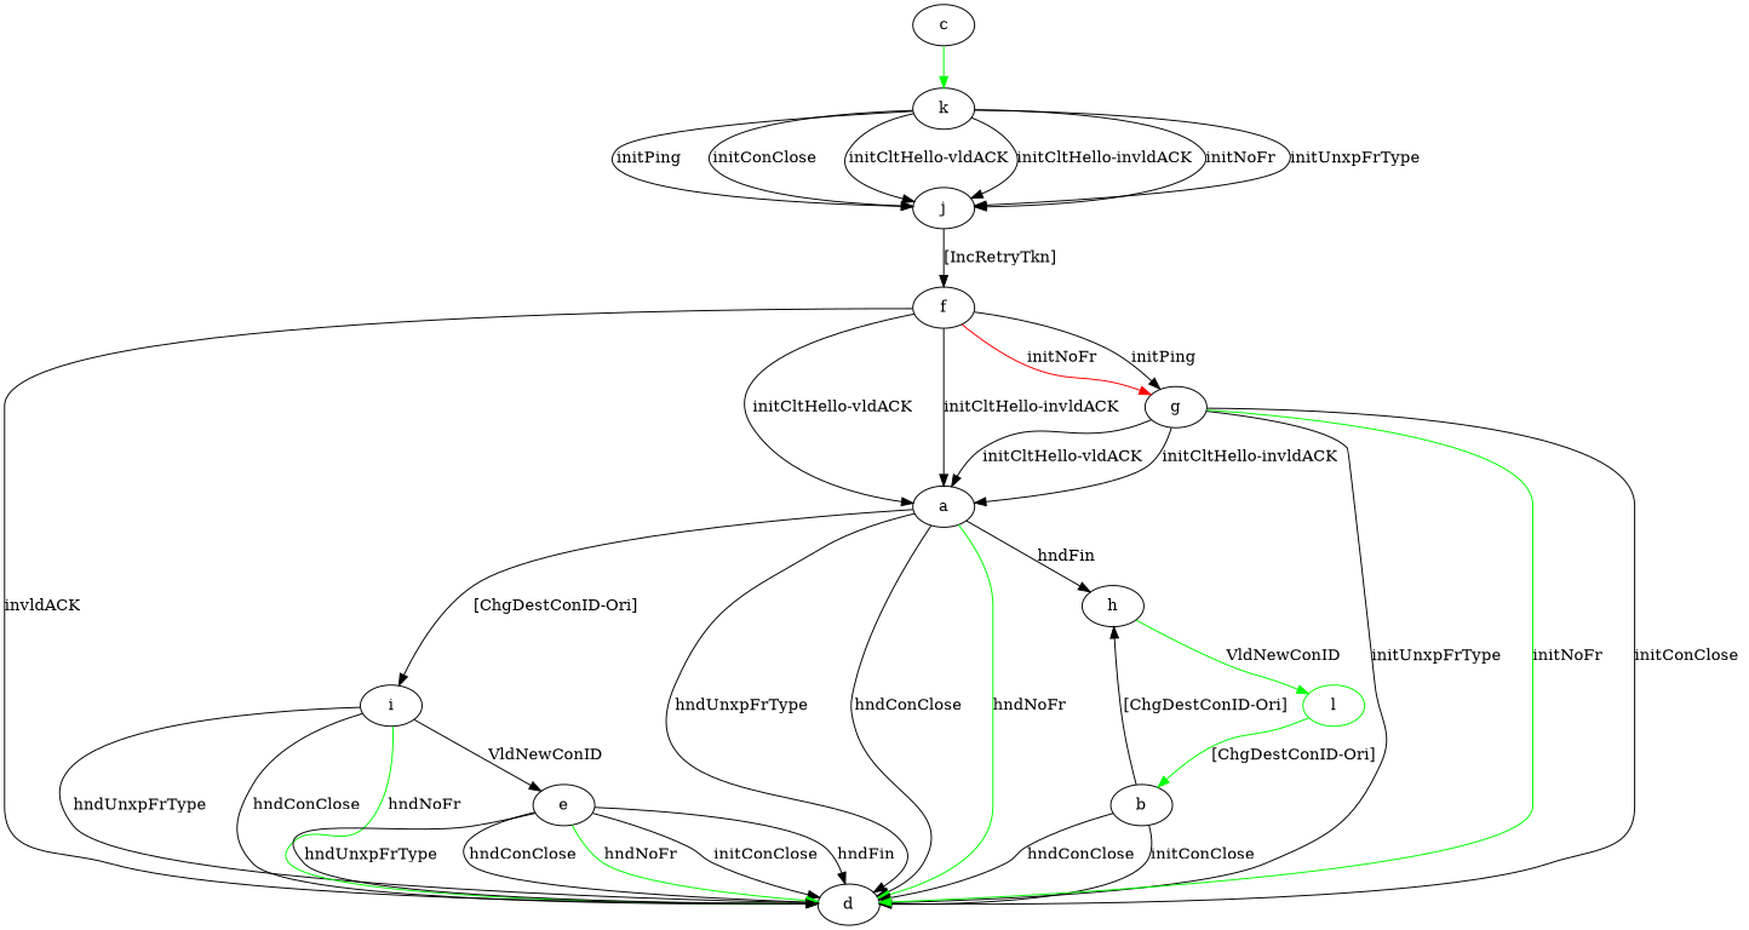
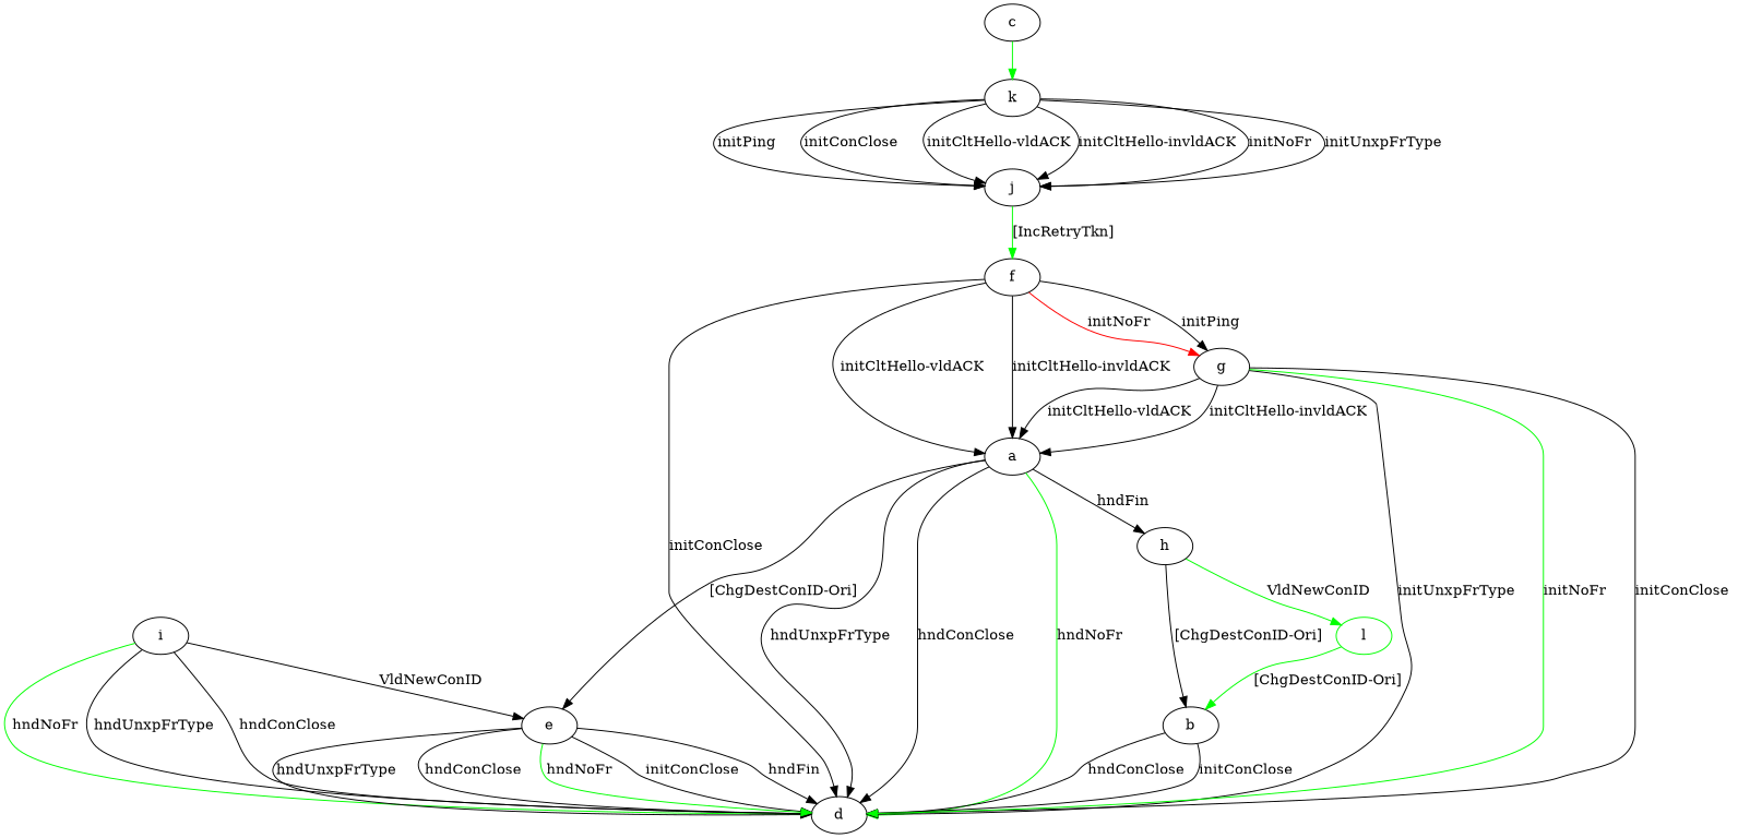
  digraph {
    a
    d
    h
    i
    b
    l [color=green]
    e
    c
    k
    j
    f
    g
    a -> d [label="hndUnxpFrType "]
    a -> d [label="hndConClose "]
    a -> d [color=green label="hndNoFr "]
    a -> h [label="hndFin "]
-   a -> i [label="[ChgDestConID-Ori] "]
-   b -> h [label="[ChgDestConID-Ori] "]
+   a -> e [label="[ChgDestConID-Ori] "]
+   h -> b [label="[ChgDestConID-Ori] "]
    h -> l [color=green label="VldNewConID "]
    i -> d [label="hndUnxpFrType "]
    i -> d [label="hndConClose "]
    i -> d [color=green label="hndNoFr "]
    i -> e [label="VldNewConID "]
    b -> d [label="initConClose "]
    b -> d [label="hndConClose "]
    l -> b [color=green label="[ChgDestConID-Ori] "]
    e -> d [label="initConClose "]
    e -> d [label="hndFin "]
    e -> d [label="hndUnxpFrType "]
    e -> d [label="hndConClose "]
    e -> d [color=green label="hndNoFr "]
    c -> k [color=green]
    k -> j [label="initPing "]
    k -> j [label="initConClose "]
    k -> j [label="initCltHello-vldACK "]
    k -> j [label="initCltHello-invldACK "]
    k -> j [label="initNoFr "]
    k -> j [label="initUnxpFrType "]
-   j -> f [label="[IncRetryTkn] "]
+   j -> f [label="[IncRetryTkn] " color=green]
    f -> a [label="initCltHello-vldACK "]
    f -> a [label="initCltHello-invldACK "]
-   f -> d [label="invldACK "]
+   f -> d [label="initConClose "]
    f -> g [label="initPing "]
    f -> g [color=red label="initNoFr "]
    g -> a [label="initCltHello-vldACK "]
    g -> a [label="initCltHello-invldACK "]
    g -> d [label="initConClose "]
    g -> d [label="initUnxpFrType "]
    g -> d [color=green label="initNoFr "]
  }
